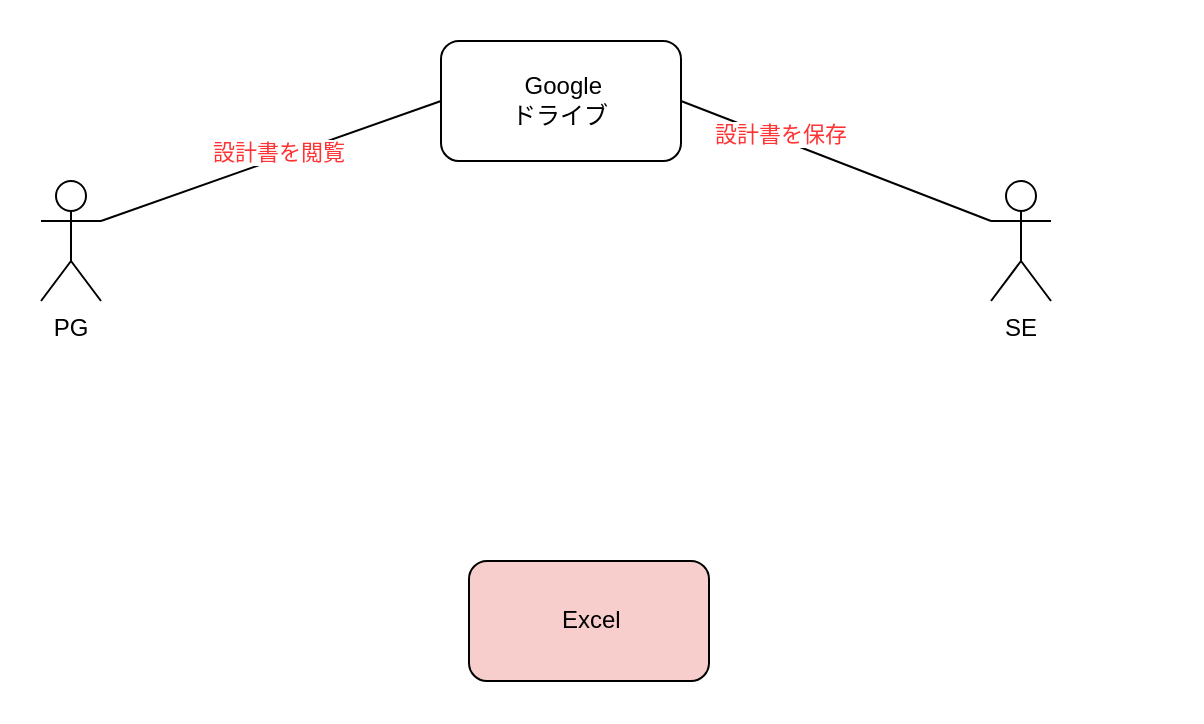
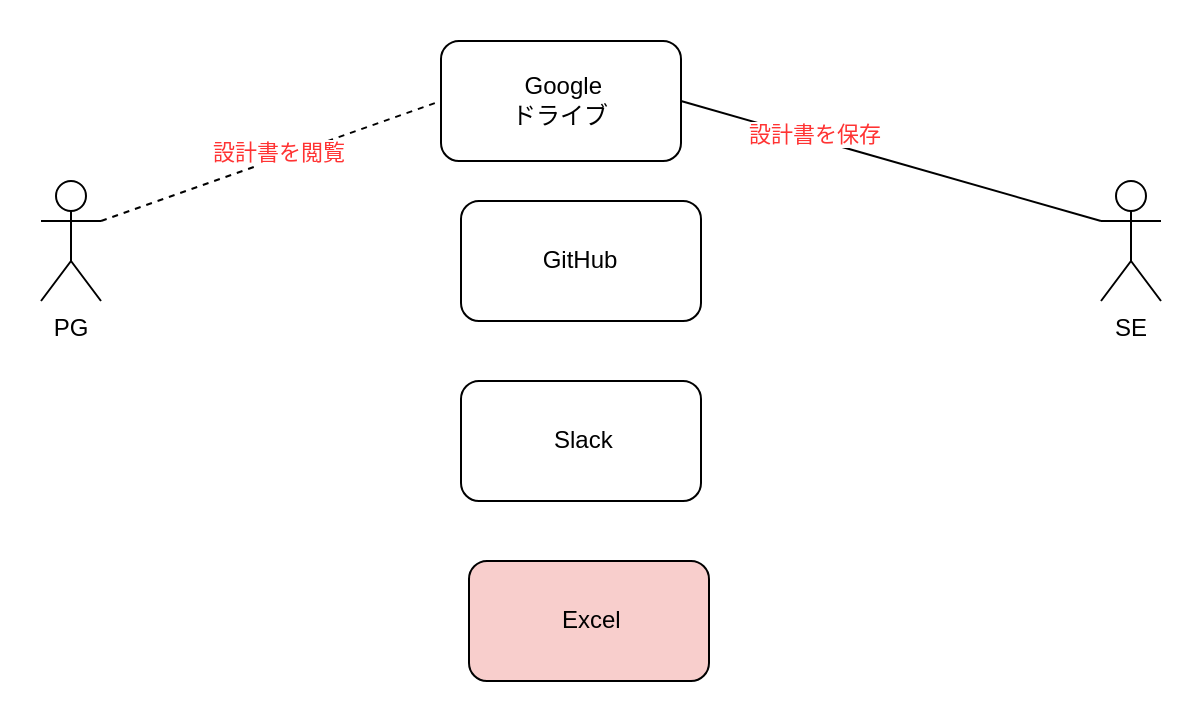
  <mxCell id="0" />
  <mxCell id="1" parent="0" />
  <mxCell id="2" value="PG" style="shape=umlActor;verticalLabelPosition=bottom;verticalAlign=top;html=1;outlineConnect=0;" vertex="1" parent="1"><mxGeometry x="20" y="90" width="30" height="60" as="geometry" /></mxCell>
- <mxCell id="3" value="SE" style="shape=umlActor;verticalLabelPosition=bottom;verticalAlign=top;html=1;outlineConnect=0;" vertex="1" parent="1"><mxGeometry x="495" y="90" width="30" height="60" as="geometry" /></mxCell>
+ <mxCell id="3" value="SE" style="shape=umlActor;verticalLabelPosition=bottom;verticalAlign=top;html=1;outlineConnect=0;" vertex="1" parent="1"><mxGeometry x="550" y="90" width="30" height="60" as="geometry" /></mxCell>
+ <mxCell id="4" value="GitHub" style="rounded=1;whiteSpace=wrap;html=1;" vertex="1" parent="1"><mxGeometry x="230" y="100" width="120" height="60" as="geometry" /></mxCell>
  <mxCell id="5" value="&amp;nbsp;Google&lt;div&gt;ドライブ&lt;/div&gt;" style="rounded=1;whiteSpace=wrap;html=1;" vertex="1" parent="1"><mxGeometry x="220" y="20" width="120" height="60" as="geometry" /></mxCell>
+ <mxCell id="6" value="&amp;nbsp;Slack" style="rounded=1;whiteSpace=wrap;html=1;" vertex="1" parent="1"><mxGeometry x="230" y="190" width="120" height="60" as="geometry" /></mxCell>
  <mxCell id="7" value="&amp;nbsp;Excel" style="rounded=1;whiteSpace=wrap;html=1;fillColor=#f8cecc;" vertex="1" parent="1"><mxGeometry x="234" y="280" width="120" height="60" as="geometry" /></mxCell>
- <mxCell id="8" value="" style="endArrow=none;html=1;rounded=0;entryX=0;entryY=0.5;entryDx=0;entryDy=0;exitX=1;exitY=0.333;exitDx=0;exitDy=0;exitPerimeter=0;" edge="1" parent="1" source="2" target="5"><mxGeometry width="50" height="50" relative="1" as="geometry"><mxPoint x="270" y="280" as="sourcePoint" /><mxPoint x="320" y="230" as="targetPoint" /></mxGeometry></mxCell>
+ <mxCell id="8" value="" style="endArrow=none;html=1;rounded=0;entryX=0;entryY=0.5;entryDx=0;entryDy=0;exitX=1;exitY=0.333;exitDx=0;exitDy=0;exitPerimeter=0;dashed=1;" edge="1" parent="1" source="2" target="5"><mxGeometry width="50" height="50" relative="1" as="geometry"><mxPoint x="270" y="280" as="sourcePoint" /><mxPoint x="320" y="230" as="targetPoint" /></mxGeometry></mxCell>
  <mxCell id="9" value="&lt;font style=&quot;color: rgb(255, 51, 51);&quot;&gt;設計書を閲覧&lt;/font&gt;" style="edgeLabel;html=1;align=center;verticalAlign=middle;resizable=0;points=[];" vertex="1" connectable="0" parent="8"><mxGeometry x="0.049" y="3" relative="1" as="geometry"><mxPoint as="offset" /></mxGeometry></mxCell>
  <mxCell id="10" value="" style="endArrow=none;html=1;rounded=0;entryX=1;entryY=0.5;entryDx=0;entryDy=0;exitX=0;exitY=0.333;exitDx=0;exitDy=0;exitPerimeter=0;" edge="1" parent="1" source="3" target="5"><mxGeometry width="50" height="50" relative="1" as="geometry"><mxPoint x="60" y="120" as="sourcePoint" /><mxPoint x="240" y="50" as="targetPoint" /></mxGeometry></mxCell>
  <mxCell id="11" value="&lt;font style=&quot;color: rgb(255, 51, 51);&quot;&gt;設計書を保存&lt;/font&gt;" style="edgeLabel;html=1;align=center;verticalAlign=middle;resizable=0;points=[];" vertex="1" connectable="0" parent="10"><mxGeometry x="0.376" y="-2" relative="1" as="geometry"><mxPoint as="offset" /></mxGeometry></mxCell>
